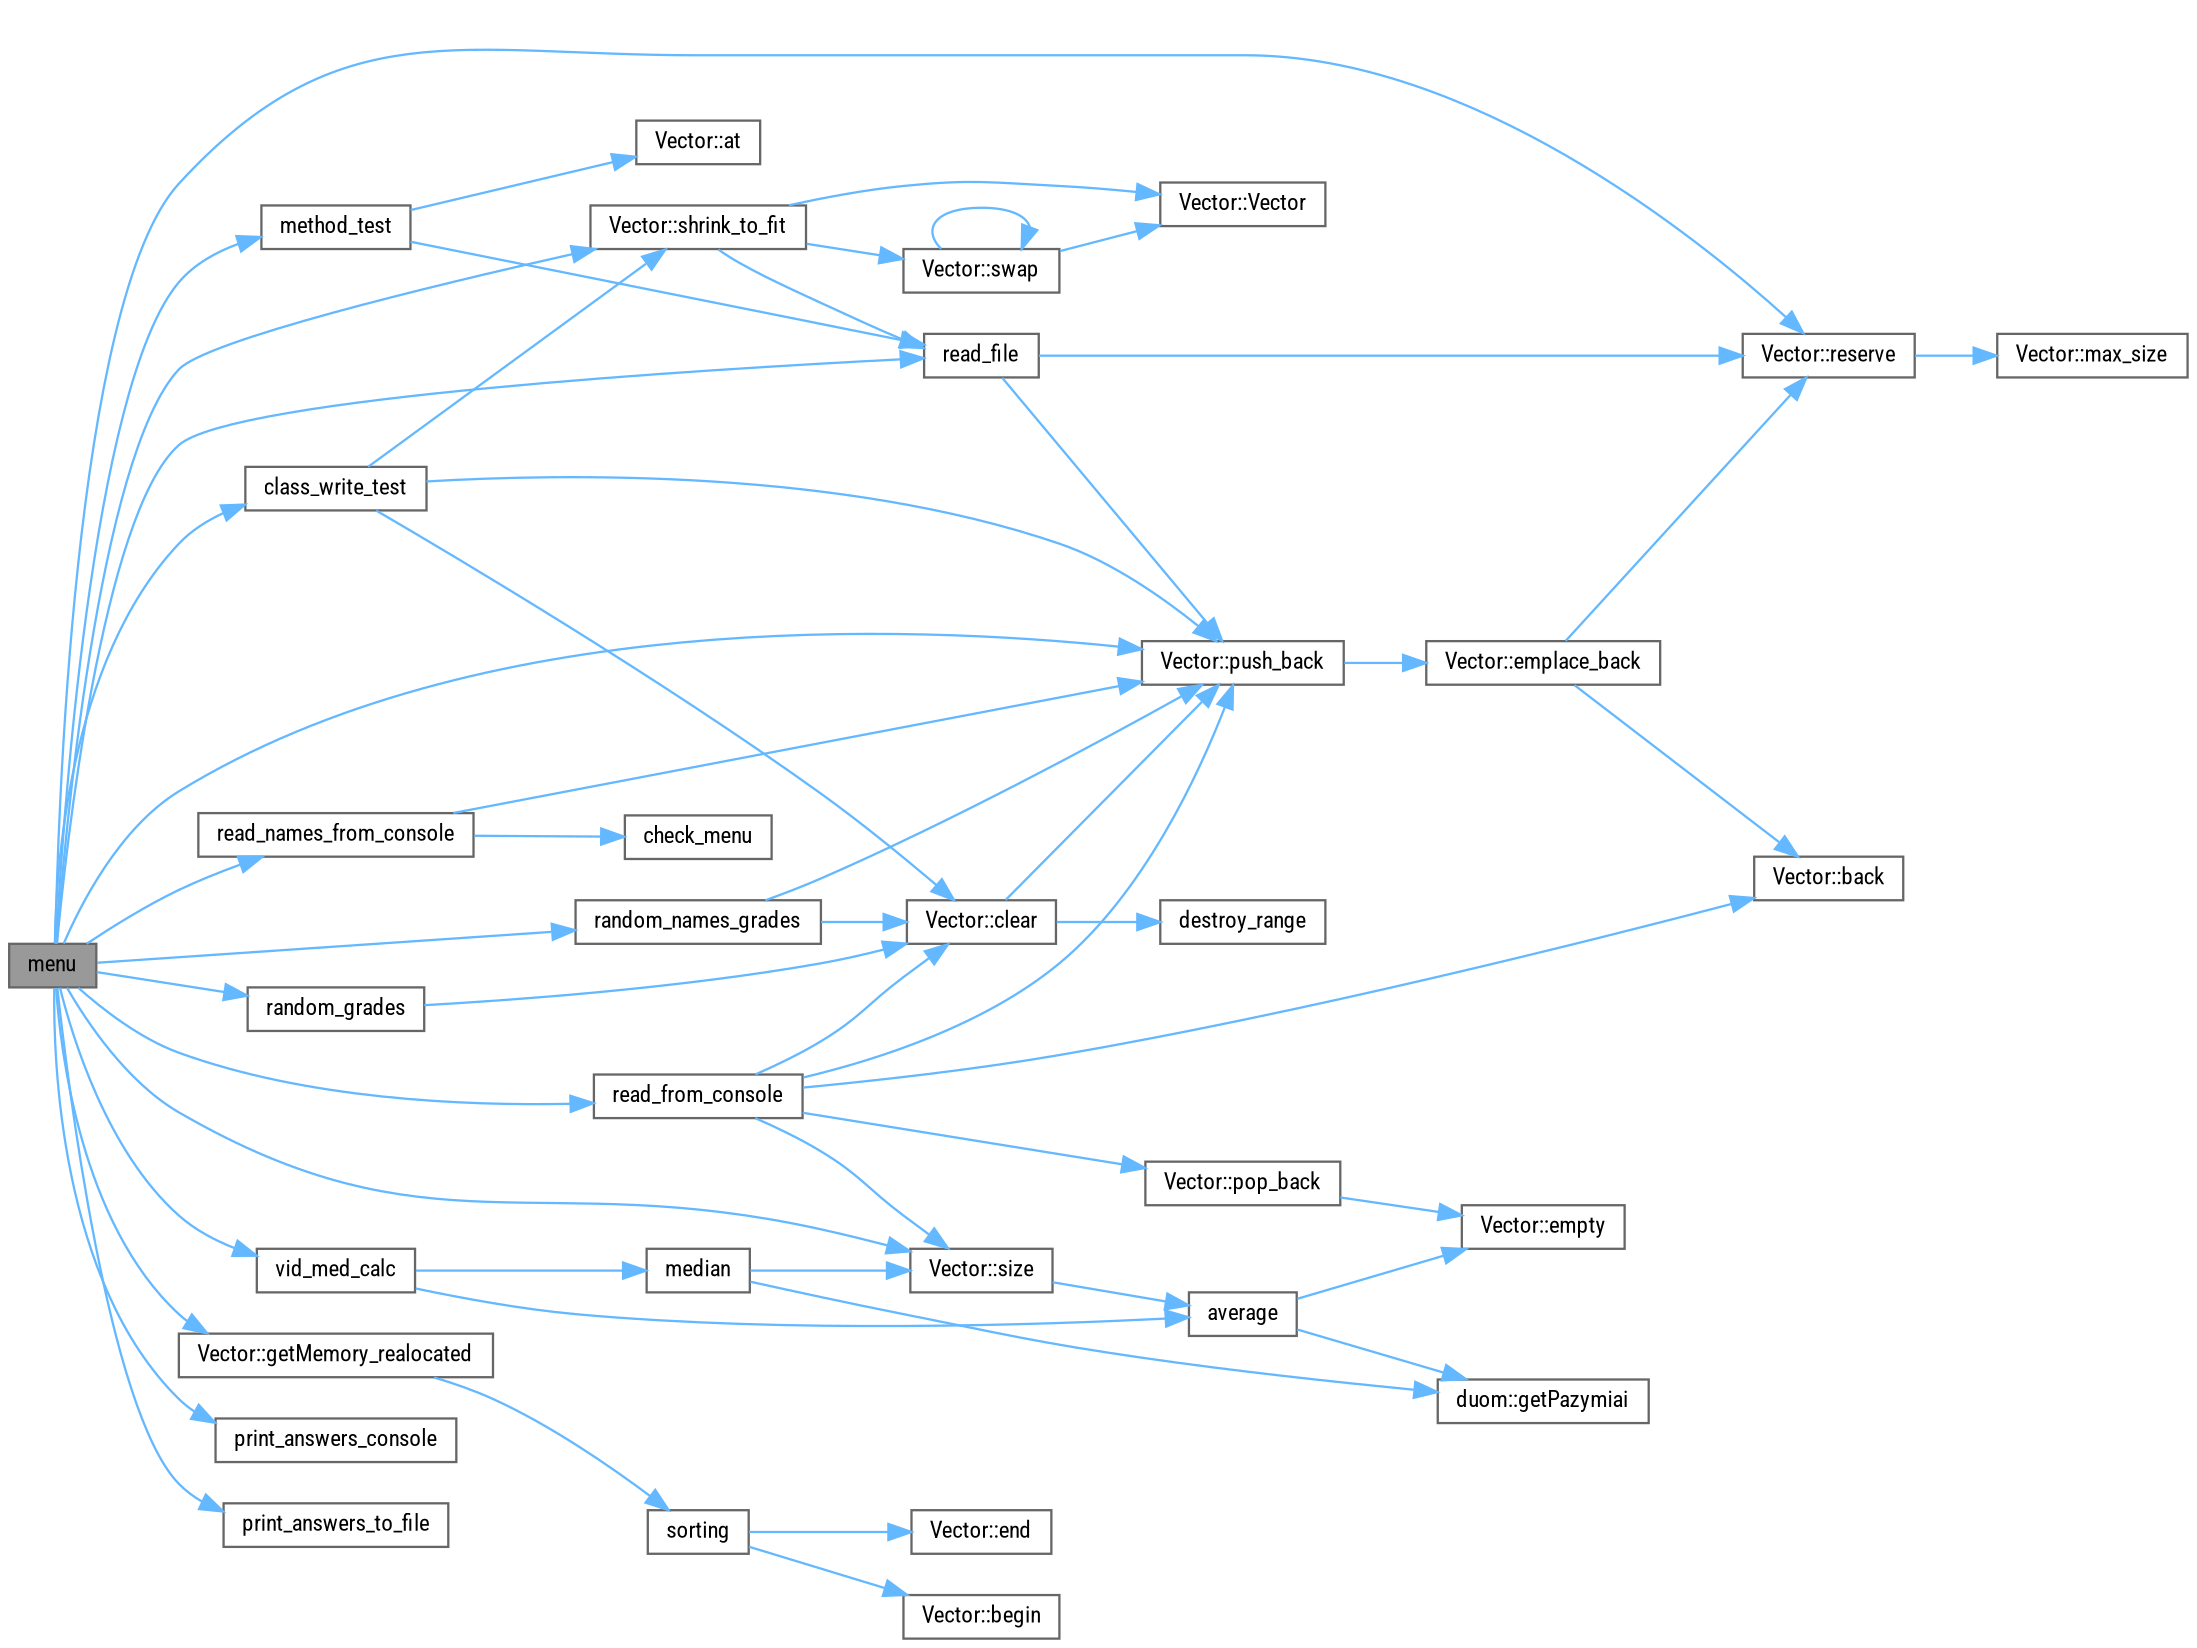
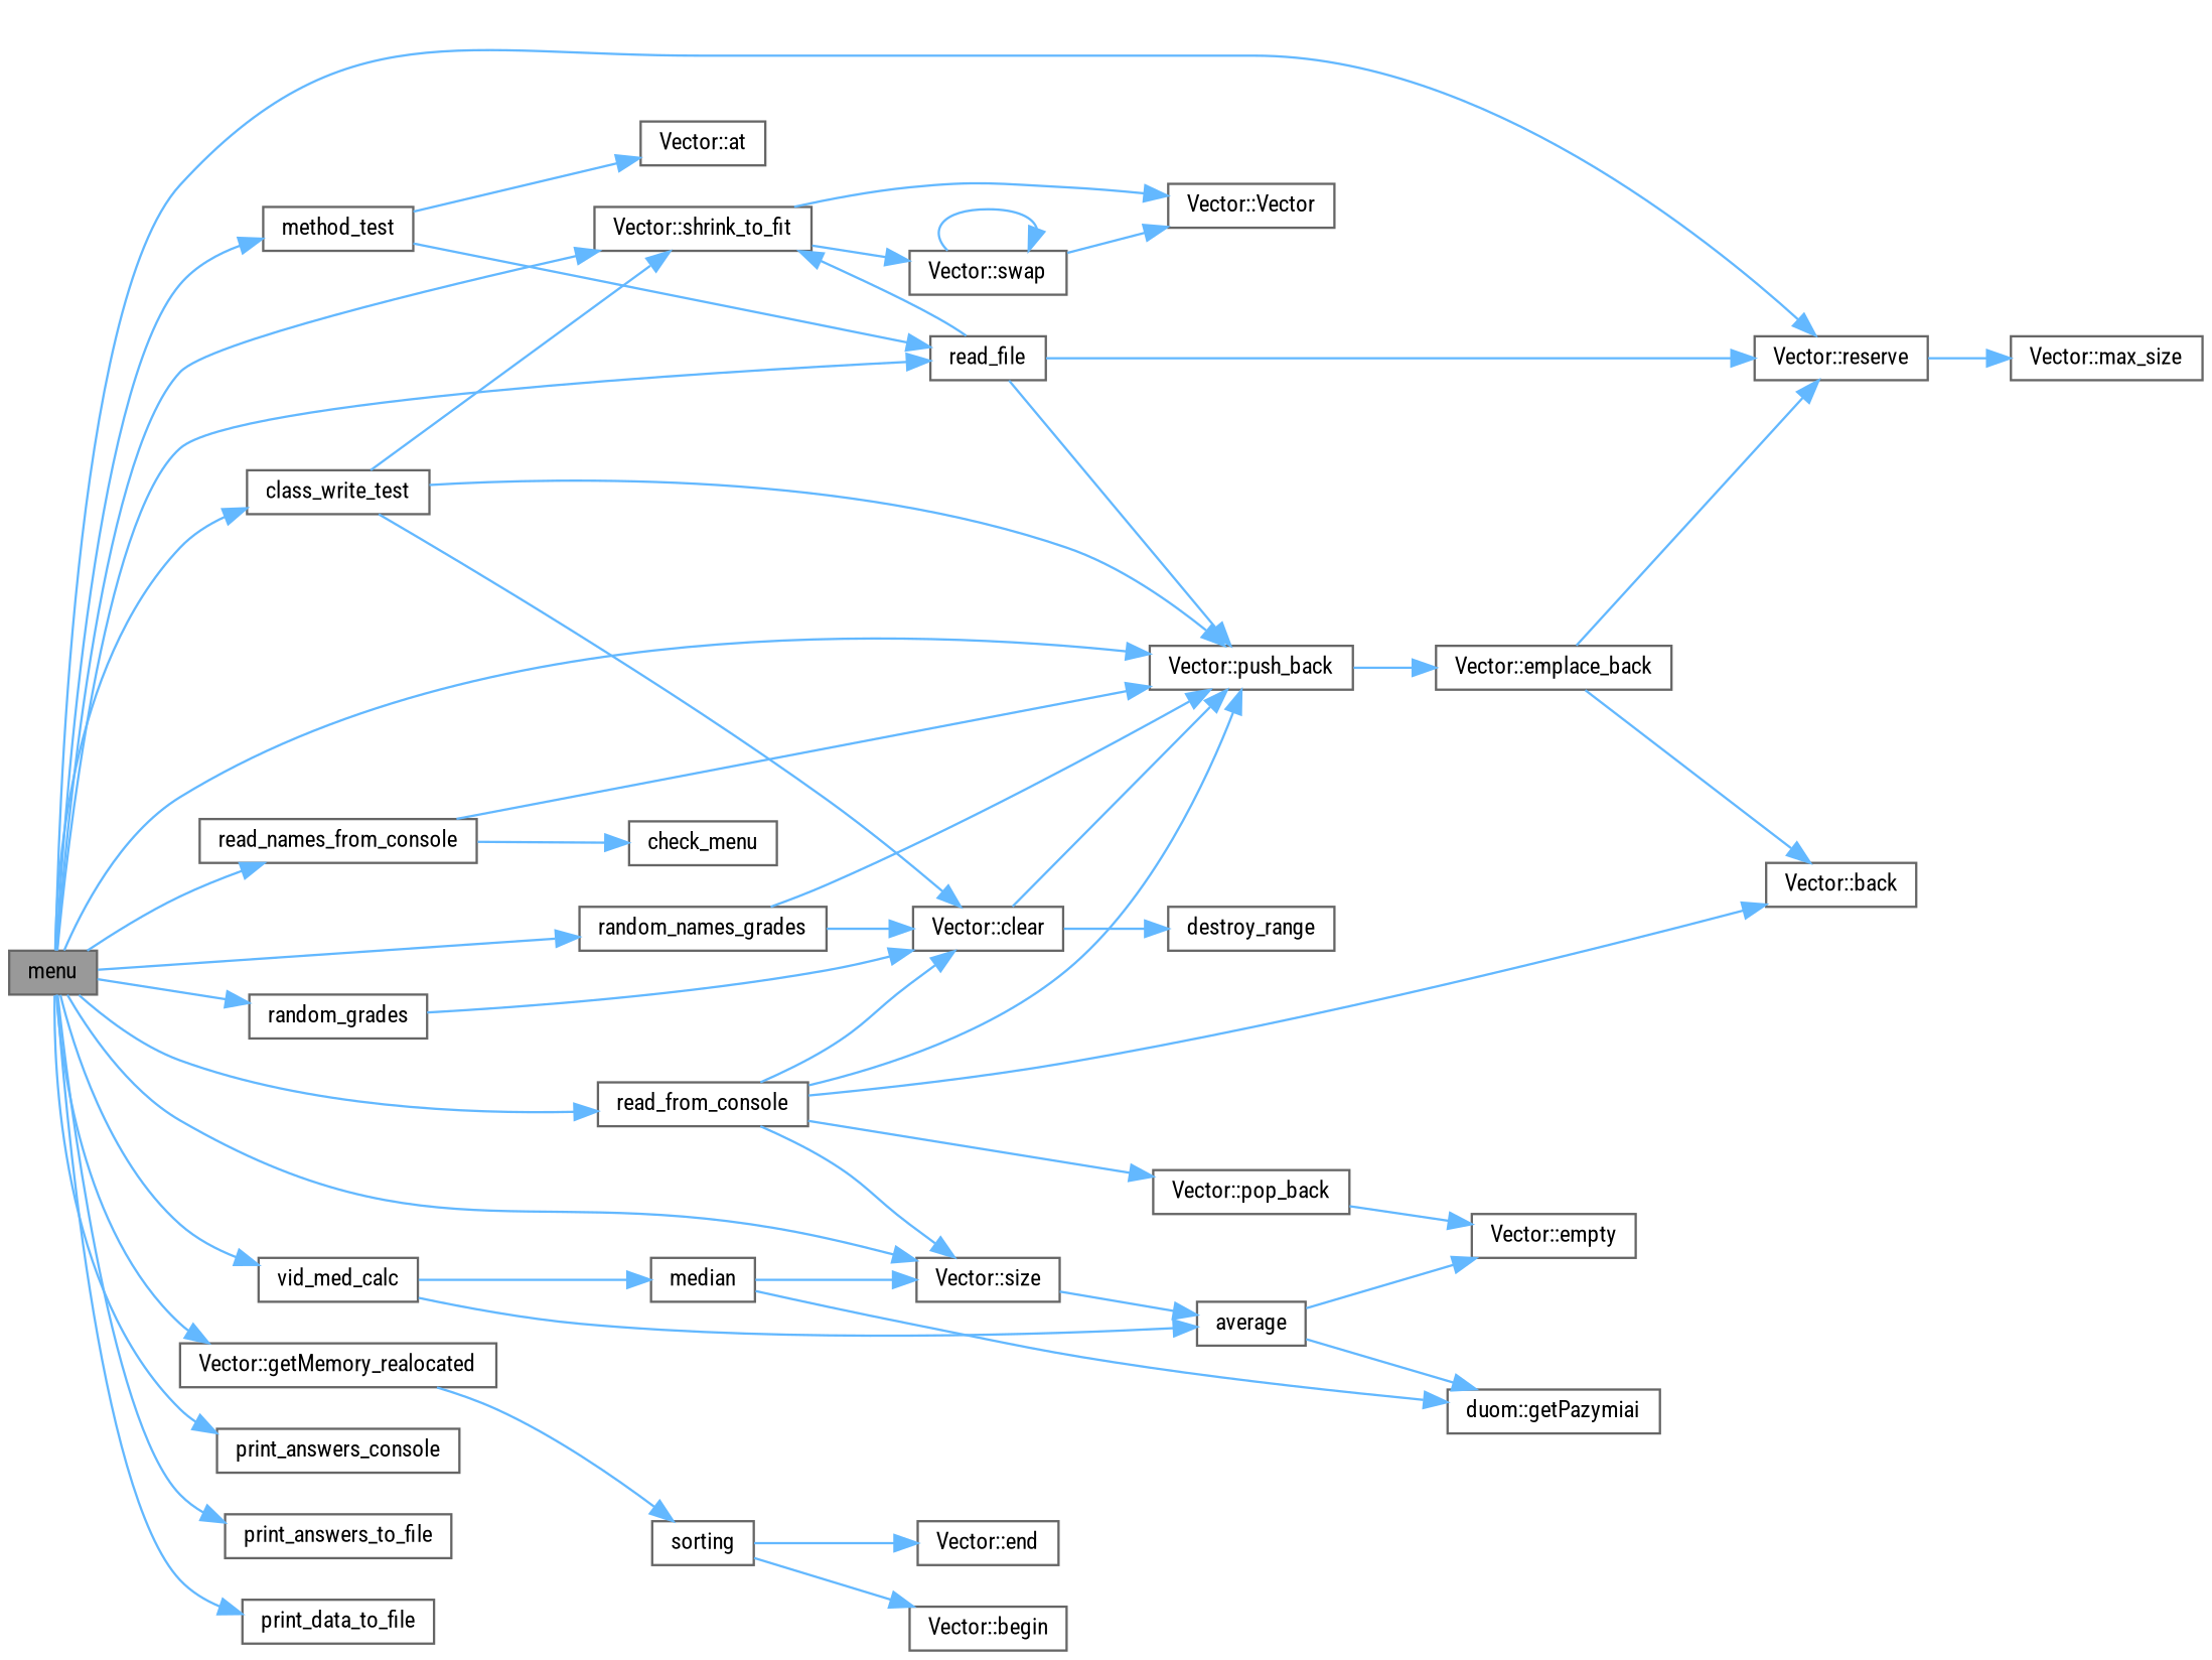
  digraph {
    fontname="Roboto Condensed"
    rankdir=LR
    node [color=grey40 fillcolor=white fontname="Roboto Condensed" fontsize=10 shape=box style=filled]
    edge [color=steelblue1 fontname="Roboto Condensed" fontsize=10 labelfontname=Helvetica labelfontsize=10 style=solid]
    n1 [color=gray40 fillcolor=grey60 fontcolor=black height=0.2 label=menu width=0.4]
    n2 [height=0.2 label=class_write_test width=0.4]
    n3 [height=0.2 label="Vector::push_back" width=0.4]
    n4 [height=0.2 label="Vector::reserve" width=0.4]
    n5 [height=0.2 label="Vector::shrink_to_fit" width=0.4]
    n6 [height=0.2 label="Vector::getMemory_realocated" width=0.4]
    n7 [height=0.2 label=method_test width=0.4]
    n8 [height=0.2 label=read_file width=0.4]
    n9 [height=0.2 label=print_answers_console width=0.4]
    n10 [height=0.2 label=print_answers_to_file width=0.4]
+   n11 [height=0.2 label=print_data_to_file width=0.4]
    n12 [height=0.2 label=random_grades width=0.4]
    n13 [height=0.2 label=random_names_grades width=0.4]
    n14 [height=0.2 label=read_from_console width=0.4]
    n15 [height=0.2 label="Vector::size" width=0.4]
    n16 [height=0.2 label=read_names_from_console width=0.4]
    n17 [height=0.2 label=vid_med_calc width=0.4]
    n18 [height=0.2 label="Vector::clear" width=0.4]
    n19 [height=0.2 label="Vector::emplace_back" width=0.4]
    n20 [height=0.2 label="Vector::max_size" width=0.4]
    n21 [height=0.2 label="Vector::swap" width=0.4]
    n22 [height=0.2 label="Vector::Vector" width=0.4]
    n23 [height=0.2 label=sorting width=0.4]
    n24 [height=0.2 label="Vector::at" width=0.4]
    n25 [height=0.2 label="Vector::back" width=0.4]
    n26 [height=0.2 label="Vector::pop_back" width=0.4]
    n27 [height=0.2 label=average width=0.4]
    n28 [height=0.2 label=check_menu width=0.4]
    n29 [height=0.2 label="Vector::begin" width=0.4]
    n30 [height=0.2 label="Vector::end" width=0.4]
    n31 [height=0.2 label=median width=0.4]
    n32 [height=0.2 label=destroy_range width=0.4]
    n33 [height=0.2 label="Vector::empty" width=0.4]
    n34 [height=0.2 label="duom::getPazymiai" width=0.4]
    n1 -> n2
    n1 -> n3
    n1 -> n4
    n1 -> n5
    n1 -> n6
    n1 -> n7
    n1 -> n8
    n1 -> n9
    n1 -> n10
+   n1 -> n11
    n1 -> n12
    n1 -> n13
    n1 -> n14
    n1 -> n15
    n1 -> n16
    n1 -> n17
    n2 -> n3
    n2 -> n5
    n2 -> n18
    n3 -> n19
    n4 -> n20
    n5 -> n21
    n5 -> n22
    n6 -> n23
    n7 -> n8
    n7 -> n24
    n8 -> n3
    n8 -> n4
-   n5 -> n8
+   n8 -> n5
    n12 -> n18
    n13 -> n3
    n13 -> n18
    n14 -> n3
    n14 -> n15
    n14 -> n18
    n14 -> n25
    n14 -> n26
    n15 -> n27
    n16 -> n3
    n16 -> n28
    n17 -> n27
    n17 -> n31
    n18 -> n3
    n18 -> n32
    n19 -> n4
    n19 -> n25
    n21 -> n21
    n21 -> n22
    n23 -> n29
    n23 -> n30
    n26 -> n33
    n27 -> n33
    n27 -> n34
    n31 -> n15
    n31 -> n34
  }
